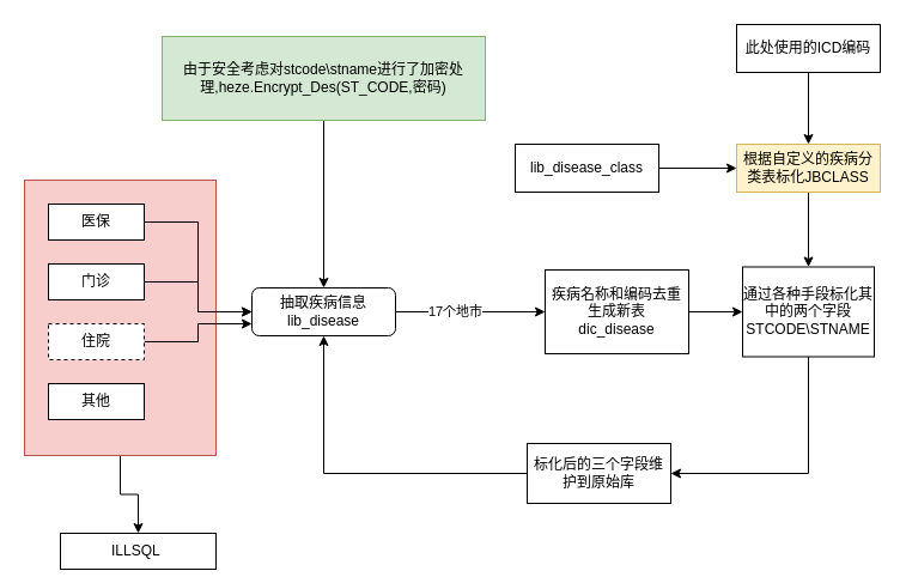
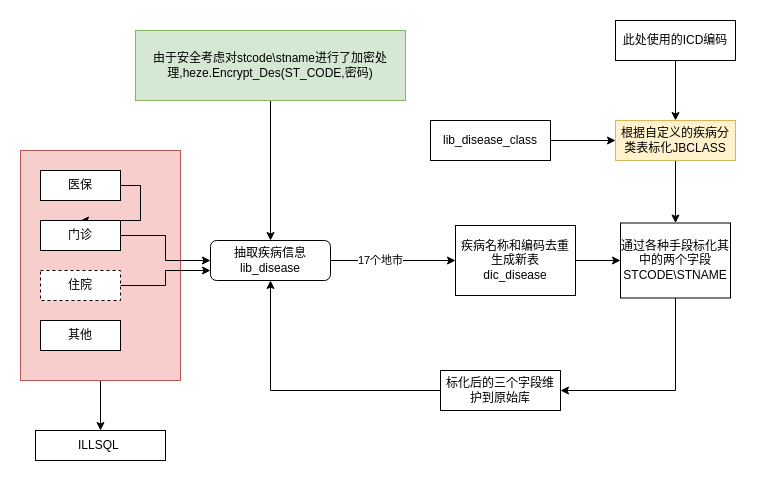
  <mxCell id="0" />
  <mxCell id="1" parent="0" />
  <mxCell id="2" style="edgeStyle=orthogonalEdgeStyle;rounded=0;orthogonalLoop=1;jettySize=auto;html=1;exitX=0.5;exitY=1;exitDx=0;exitDy=0;" edge="1" parent="1" source="3" target="28"><mxGeometry relative="1" as="geometry" /></mxCell>
  <mxCell id="3" value="" style="rounded=0;whiteSpace=wrap;html=1;fillColor=#f8cecc;strokeColor=#b85450;" vertex="1" parent="1"><mxGeometry x="20" y="150" width="160" height="230" as="geometry" /></mxCell>
- <mxCell id="4" style="edgeStyle=orthogonalEdgeStyle;rounded=0;orthogonalLoop=1;jettySize=auto;html=1;exitX=1;exitY=0.5;exitDx=0;exitDy=0;entryX=0;entryY=0.5;entryDx=0;entryDy=0;" edge="1" parent="1" source="5" target="13"><mxGeometry relative="1" as="geometry" /></mxCell>
+ <mxCell id="4" style="edgeStyle=orthogonalEdgeStyle;rounded=0;orthogonalLoop=1;jettySize=auto;html=1;exitX=1;exitY=0.5;exitDx=0;exitDy=0;" edge="1" parent="1" source="5" target="7"><mxGeometry relative="1" as="geometry" /></mxCell>
  <mxCell id="5" value="医保" style="rounded=0;whiteSpace=wrap;html=1;" vertex="1" parent="1"><mxGeometry x="40" y="170" width="80" height="30" as="geometry" /></mxCell>
  <mxCell id="6" style="edgeStyle=orthogonalEdgeStyle;rounded=0;orthogonalLoop=1;jettySize=auto;html=1;exitX=1;exitY=0.5;exitDx=0;exitDy=0;entryX=0;entryY=0.5;entryDx=0;entryDy=0;" edge="1" parent="1" source="7" target="13"><mxGeometry relative="1" as="geometry" /></mxCell>
  <mxCell id="7" value="门诊" style="rounded=0;whiteSpace=wrap;html=1;" vertex="1" parent="1"><mxGeometry x="40" y="220" width="80" height="30" as="geometry" /></mxCell>
  <mxCell id="8" style="edgeStyle=orthogonalEdgeStyle;rounded=0;orthogonalLoop=1;jettySize=auto;html=1;exitX=1;exitY=0.5;exitDx=0;exitDy=0;entryX=0;entryY=0.75;entryDx=0;entryDy=0;" edge="1" parent="1" source="9" target="13"><mxGeometry relative="1" as="geometry" /></mxCell>
  <mxCell id="9" value="住院" style="rounded=0;whiteSpace=wrap;html=1;dashed=1;" vertex="1" parent="1"><mxGeometry x="40" y="270" width="80" height="30" as="geometry" /></mxCell>
  <mxCell id="10" value="其他" style="rounded=0;whiteSpace=wrap;html=1;" vertex="1" parent="1"><mxGeometry x="40" y="320" width="80" height="30" as="geometry" /></mxCell>
  <mxCell id="11" style="edgeStyle=orthogonalEdgeStyle;rounded=0;orthogonalLoop=1;jettySize=auto;html=1;exitX=1;exitY=0.5;exitDx=0;exitDy=0;" edge="1" parent="1" source="13" target="15"><mxGeometry relative="1" as="geometry" /></mxCell>
  <mxCell id="12" value="17个地市" style="edgeLabel;html=1;align=center;verticalAlign=middle;resizable=0;points=[];" vertex="1" connectable="0" parent="11"><mxGeometry x="-0.224" y="1" relative="1" as="geometry"><mxPoint as="offset" /></mxGeometry></mxCell>
  <mxCell id="13" value="抽取疾病信息&lt;br&gt;lib_disease" style="whiteSpace=wrap;html=1;rounded=1;" vertex="1" parent="1"><mxGeometry x="210" y="240" width="120" height="40" as="geometry" /></mxCell>
  <mxCell id="14" style="edgeStyle=orthogonalEdgeStyle;rounded=0;orthogonalLoop=1;jettySize=auto;html=1;exitX=1;exitY=0.5;exitDx=0;exitDy=0;entryX=0;entryY=0.5;entryDx=0;entryDy=0;" edge="1" parent="1" source="15" target="17"><mxGeometry relative="1" as="geometry" /></mxCell>
  <mxCell id="15" value="疾病名称和编码去重生成新表&lt;br&gt;dic_disease" style="rounded=0;whiteSpace=wrap;html=1;" vertex="1" parent="1"><mxGeometry x="455" y="225" width="120" height="70" as="geometry" /></mxCell>
  <mxCell id="16" style="edgeStyle=orthogonalEdgeStyle;rounded=0;orthogonalLoop=1;jettySize=auto;html=1;exitX=0.5;exitY=1;exitDx=0;exitDy=0;entryX=1;entryY=0.5;entryDx=0;entryDy=0;" edge="1" parent="1" source="17" target="23"><mxGeometry relative="1" as="geometry" /></mxCell>
  <mxCell id="17" value="通过各种手段标化其中的两个字段&lt;br&gt;STCODE\STNAME" style="rounded=0;whiteSpace=wrap;html=1;" vertex="1" parent="1"><mxGeometry x="620" y="222.5" width="110" height="75" as="geometry" /></mxCell>
  <mxCell id="18" style="edgeStyle=orthogonalEdgeStyle;rounded=0;orthogonalLoop=1;jettySize=auto;html=1;exitX=0.5;exitY=1;exitDx=0;exitDy=0;" edge="1" parent="1" source="19" target="17"><mxGeometry relative="1" as="geometry" /></mxCell>
  <mxCell id="19" value="根据自定义的疾病分类表标化JBCLASS" style="rounded=0;whiteSpace=wrap;html=1;fillColor=#fff2cc;strokeColor=#d6b656;" vertex="1" parent="1"><mxGeometry x="615" y="120" width="120" height="40" as="geometry" /></mxCell>
  <mxCell id="20" style="edgeStyle=orthogonalEdgeStyle;rounded=0;orthogonalLoop=1;jettySize=auto;html=1;exitX=1;exitY=0.5;exitDx=0;exitDy=0;entryX=0;entryY=0.5;entryDx=0;entryDy=0;" edge="1" parent="1" source="21" target="19"><mxGeometry relative="1" as="geometry" /></mxCell>
  <mxCell id="21" value="lib_disease_class" style="rounded=0;whiteSpace=wrap;html=1;" vertex="1" parent="1"><mxGeometry x="430" y="120" width="120" height="40" as="geometry" /></mxCell>
  <mxCell id="22" style="edgeStyle=orthogonalEdgeStyle;rounded=0;orthogonalLoop=1;jettySize=auto;html=1;exitX=0;exitY=0.5;exitDx=0;exitDy=0;" edge="1" parent="1" source="23" target="13"><mxGeometry relative="1" as="geometry" /></mxCell>
- <mxCell id="23" value="标化后的三个字段维护到原始库" style="rounded=0;whiteSpace=wrap;html=1;" vertex="1" parent="1"><mxGeometry x="440" y="370" width="120" height="50" as="geometry" /></mxCell>
+ <mxCell id="23" value="标化后的三个字段维护到原始库" style="rounded=0;whiteSpace=wrap;html=1;" vertex="1" parent="1"><mxGeometry x="440" y="370" width="120" height="40" as="geometry" /></mxCell>
  <mxCell id="24" style="edgeStyle=orthogonalEdgeStyle;rounded=0;orthogonalLoop=1;jettySize=auto;html=1;exitX=0.5;exitY=1;exitDx=0;exitDy=0;entryX=0.5;entryY=0;entryDx=0;entryDy=0;" edge="1" parent="1" source="25" target="19"><mxGeometry relative="1" as="geometry" /></mxCell>
  <mxCell id="25" value="此处使用的ICD编码" style="rounded=0;whiteSpace=wrap;html=1;" vertex="1" parent="1"><mxGeometry x="615" y="20" width="120" height="40" as="geometry" /></mxCell>
  <mxCell id="26" style="edgeStyle=orthogonalEdgeStyle;rounded=0;orthogonalLoop=1;jettySize=auto;html=1;exitX=0.5;exitY=1;exitDx=0;exitDy=0;" edge="1" parent="1" source="27" target="13"><mxGeometry relative="1" as="geometry" /></mxCell>
  <mxCell id="27" value="由于安全考虑对stcode\stname进行了加密处理,heze.Encrypt_Des(ST_CODE,密码)&lt;br&gt;" style="rounded=0;whiteSpace=wrap;html=1;fillColor=#d5e8d4;strokeColor=#82b366;" vertex="1" parent="1"><mxGeometry x="135" y="30" width="270" height="70" as="geometry" /></mxCell>
- <mxCell id="28" value="&lt;span style=&quot;font-family: &amp;#34;tahoma&amp;#34; , &amp;#34;arial&amp;#34; , &amp;#34;verdana&amp;#34; , sans-serif ; background-color: rgb(255 , 255 , 255)&quot;&gt;ILLSQL&amp;nbsp;&lt;/span&gt;" style="rounded=0;whiteSpace=wrap;html=1;" vertex="1" parent="1"><mxGeometry x="50" y="445" width="130" height="30" as="geometry" /></mxCell>
+ <mxCell id="28" value="&lt;span style=&quot;font-family: &amp;#34;tahoma&amp;#34; , &amp;#34;arial&amp;#34; , &amp;#34;verdana&amp;#34; , sans-serif ; background-color: rgb(255 , 255 , 255)&quot;&gt;ILLSQL&amp;nbsp;&lt;/span&gt;" style="rounded=0;whiteSpace=wrap;html=1;" vertex="1" parent="1"><mxGeometry x="35" y="430" width="130" height="30" as="geometry" /></mxCell>
